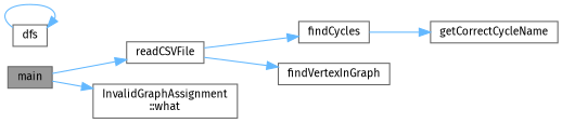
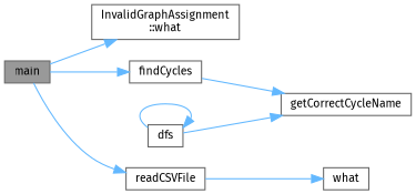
  digraph {
    fontname="Fira Sans"
    rankdir=LR
    node [color=grey40 fillcolor=white fontname="Fira Sans" fontsize=10 shape=box style=filled]
    edge [color=steelblue1 fontname="Fira Sans" fontsize=10 labelfontname=Helvetica labelfontsize=10 style=solid]
    n1 [color=gray40 fillcolor=grey60 fontcolor=black height=0.2 label=main width=0.4]
    n2 [height=0.2 label=findCycles width=0.4]
    n3 [height=0.2 label=readCSVFile width=0.4]
    n4 [height=0.2 label="InvalidGraphAssignment\l::what" width=0.4]
    n5 [height=0.2 label=getCorrectCycleName width=0.4]
-   n6 [height=0.2 label=findVertexInGraph width=0.4]
+   n6 [height=0.2 label=what width=0.4]
    n7 [height=0.2 label=dfs width=0.4]
-   n3 -> n2
+   n1 -> n2
    n1 -> n3
    n1 -> n4
    n2 -> n5
    n3 -> n6
+   n7 -> n5
    n7 -> n7
  }
